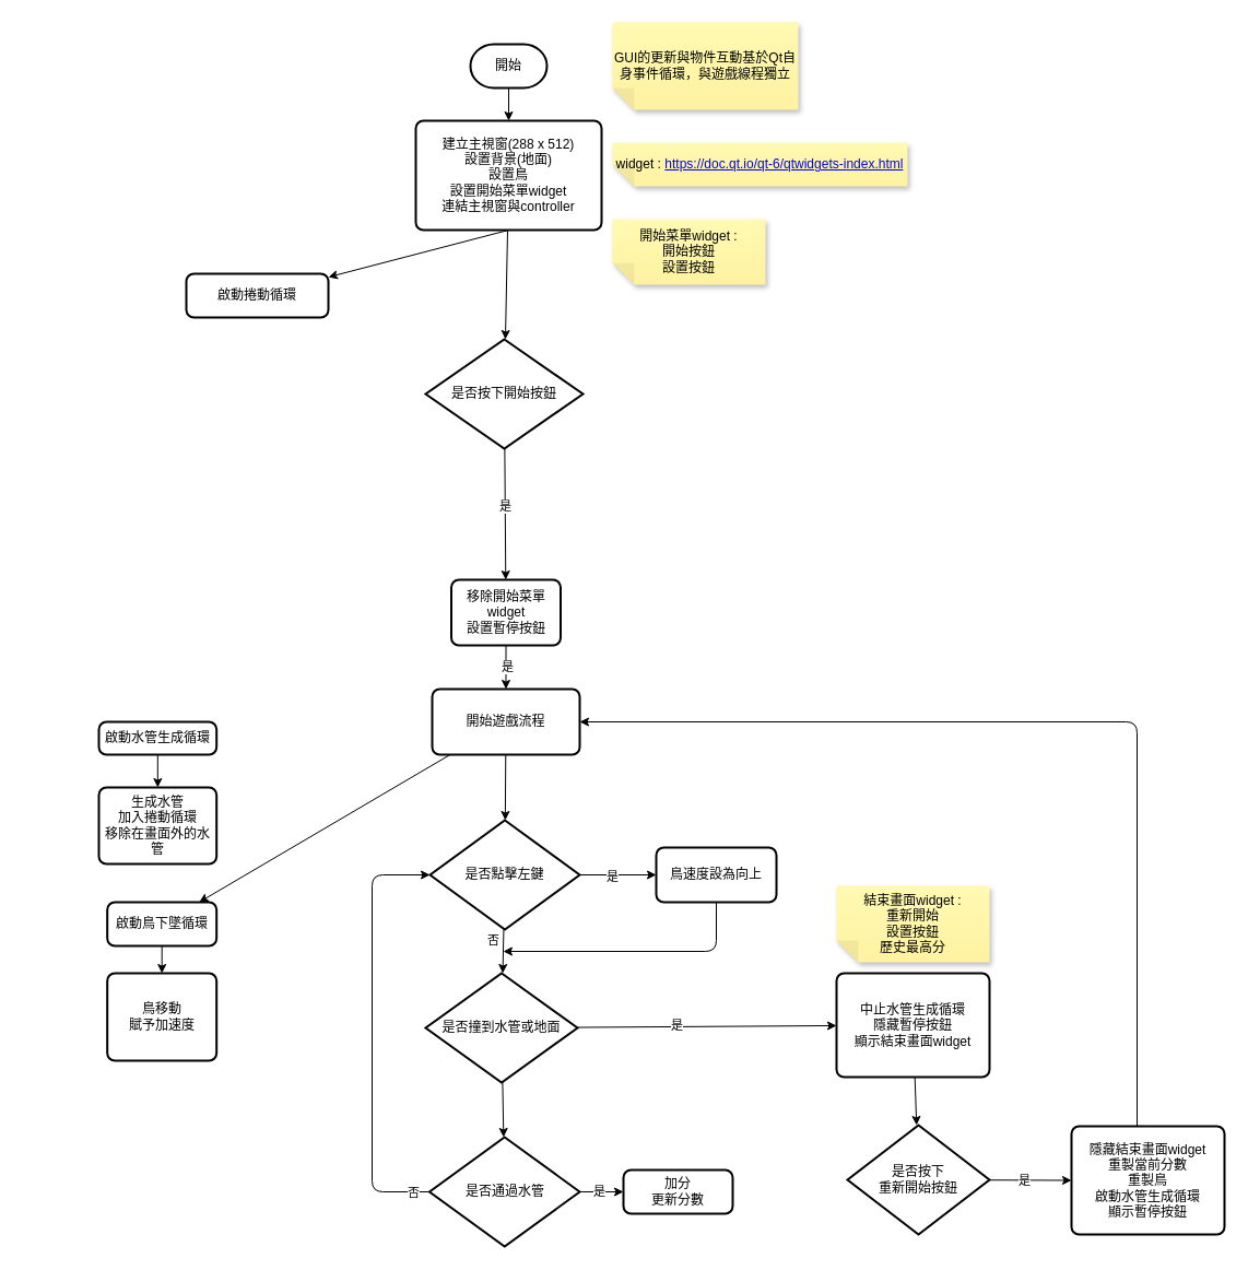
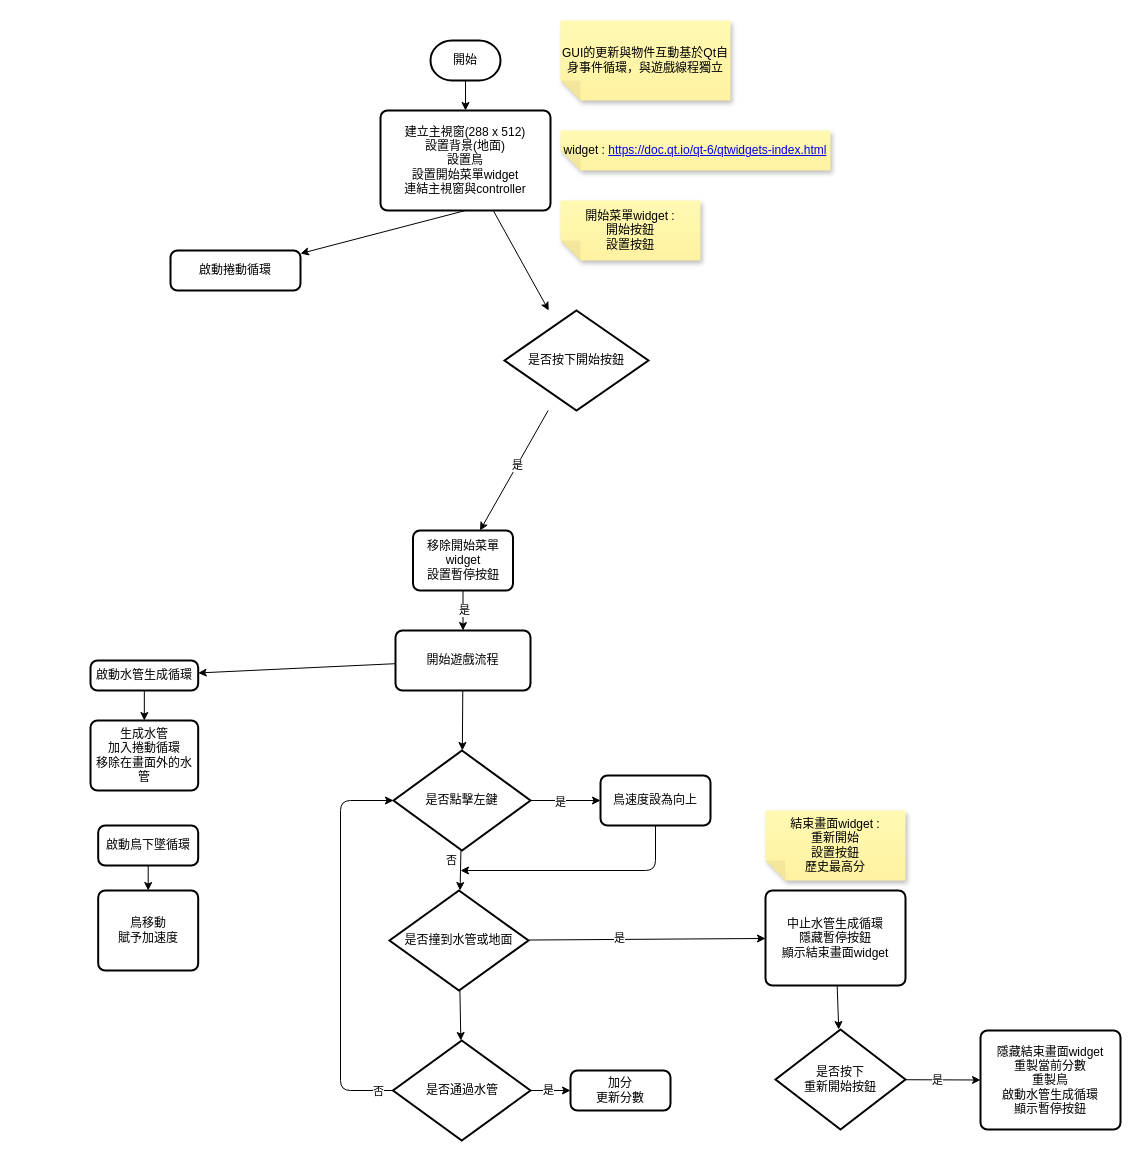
  <mxCell id="0" />
  <mxCell id="1" parent="0" />
  <mxCell id="2" style="edgeStyle=none;html=1;exitX=0.5;exitY=1;exitDx=0;exitDy=0;exitPerimeter=0;" parent="1" source="3" target="6" edge="1"><mxGeometry relative="1" as="geometry" /></mxCell>
  <mxCell id="3" value="開始" style="strokeWidth=2;html=1;shape=mxgraph.flowchart.terminator;whiteSpace=wrap;" parent="1" vertex="1"><mxGeometry x="430" y="40" width="70" height="40" as="geometry" /></mxCell>
  <mxCell id="4" style="edgeStyle=none;html=1;exitX=0.5;exitY=1;exitDx=0;exitDy=0;" parent="1" source="6" target="38" edge="1"><mxGeometry relative="1" as="geometry" /></mxCell>
  <mxCell id="5" style="edgeStyle=none;html=1;" edge="1" parent="1" source="6" target="9"><mxGeometry relative="1" as="geometry" /></mxCell>
  <mxCell id="6" value="建立主視窗(288 x 512)&lt;div&gt;&lt;font color=&quot;#000000&quot;&gt;設置背景(地面)&lt;/font&gt;&lt;/div&gt;&lt;div&gt;&lt;font color=&quot;#000000&quot;&gt;設置鳥&lt;/font&gt;&lt;/div&gt;&lt;div&gt;&lt;font color=&quot;#000000&quot;&gt;設置開始菜單widget&lt;/font&gt;&lt;/div&gt;&lt;div&gt;連結主視窗與controller&lt;/div&gt;" style="rounded=1;whiteSpace=wrap;html=1;absoluteArcSize=1;arcSize=14;strokeWidth=2;" parent="1" vertex="1"><mxGeometry x="380" y="110" width="170" height="100" as="geometry" /></mxCell>
  <mxCell id="7" style="edgeStyle=none;html=1;" parent="1" source="9" target="46" edge="1"><mxGeometry relative="1" as="geometry" /></mxCell>
  <mxCell id="8" value="是" style="edgeLabel;html=1;align=center;verticalAlign=middle;resizable=0;points=[];" parent="7" vertex="1" connectable="0"><mxGeometry x="-0.1" y="3" relative="1" as="geometry"><mxPoint x="-3" y="-1" as="offset" /></mxGeometry></mxCell>
- <mxCell id="9" value="是否按下開始按鈕" style="strokeWidth=2;html=1;shape=mxgraph.flowchart.decision;whiteSpace=wrap;" parent="1" vertex="1"><mxGeometry x="389" y="310" width="144" height="100" as="geometry" /></mxCell>
+ <mxCell id="9" value="是否按下開始按鈕" style="strokeWidth=2;html=1;shape=mxgraph.flowchart.decision;whiteSpace=wrap;" parent="1" vertex="1"><mxGeometry x="504" y="310" width="144" height="100" as="geometry" /></mxCell>
  <mxCell id="10" value="GUI的更新與物件互動基於Qt自身事件循環，與遊戲線程獨立" style="shape=note;whiteSpace=wrap;html=1;backgroundOutline=1;fontColor=#000000;darkOpacity=0.05;fillColor=#FFF9B2;strokeColor=none;fillStyle=solid;direction=west;gradientDirection=north;gradientColor=#FFF2A1;shadow=1;size=20;pointerEvents=1;" parent="1" vertex="1"><mxGeometry x="560" y="20" width="170" height="80" as="geometry" /></mxCell>
+ <mxCell id="11" style="edgeStyle=none;html=1;" parent="1" source="14" target="51" edge="1"><mxGeometry relative="1" as="geometry" /></mxCell>
  <mxCell id="12" style="edgeStyle=none;html=1;" parent="1" source="14" target="20" edge="1"><mxGeometry relative="1" as="geometry" /></mxCell>
- <mxCell id="13" style="edgeStyle=none;html=1;" parent="1" source="14" target="48" edge="1"><mxGeometry relative="1" as="geometry" /></mxCell>
  <mxCell id="14" value="開始遊戲流程" style="rounded=1;whiteSpace=wrap;html=1;absoluteArcSize=1;arcSize=14;strokeWidth=2;" parent="1" vertex="1"><mxGeometry x="395" y="630" width="135" height="60" as="geometry" /></mxCell>
  <mxCell id="15" value="widget :&amp;nbsp;&lt;a href=&quot;https://doc.qt.io/qt-6/qtwidgets-index.html&quot;&gt;https://doc.qt.io/qt-6/qtwidgets-index.html&lt;/a&gt;" style="shape=note;whiteSpace=wrap;html=1;backgroundOutline=1;fontColor=#000000;darkOpacity=0.05;fillColor=#FFF9B2;strokeColor=none;fillStyle=solid;direction=west;gradientDirection=north;gradientColor=#FFF2A1;shadow=1;size=20;pointerEvents=1;" parent="1" vertex="1"><mxGeometry x="560" y="130" width="270" height="40" as="geometry" /></mxCell>
  <mxCell id="16" style="edgeStyle=none;html=1;" parent="1" source="20" target="22" edge="1"><mxGeometry relative="1" as="geometry" /></mxCell>
  <mxCell id="17" value="是" style="edgeLabel;html=1;align=center;verticalAlign=middle;resizable=0;points=[];" parent="16" vertex="1" connectable="0"><mxGeometry x="-0.159" y="-1" relative="1" as="geometry"><mxPoint as="offset" /></mxGeometry></mxCell>
  <mxCell id="18" style="edgeStyle=none;html=1;" parent="1" source="20" target="26" edge="1"><mxGeometry relative="1" as="geometry"><mxPoint x="460" y="890" as="targetPoint" /></mxGeometry></mxCell>
  <mxCell id="19" value="否" style="edgeLabel;html=1;align=center;verticalAlign=middle;resizable=0;points=[];" parent="18" vertex="1" connectable="0"><mxGeometry x="-0.397" y="-3" relative="1" as="geometry"><mxPoint x="-7" y="-2" as="offset" /></mxGeometry></mxCell>
  <mxCell id="20" value="是否點擊左鍵" style="strokeWidth=2;html=1;shape=mxgraph.flowchart.decision;whiteSpace=wrap;" parent="1" vertex="1"><mxGeometry x="393" y="750" width="137" height="100" as="geometry" /></mxCell>
  <mxCell id="21" style="edgeStyle=none;html=1;" parent="1" source="22" edge="1"><mxGeometry relative="1" as="geometry"><mxPoint x="460" y="870" as="targetPoint" /><Array as="points"><mxPoint x="655" y="870" /></Array></mxGeometry></mxCell>
  <mxCell id="22" value="鳥&lt;span style=&quot;background-color: transparent;&quot;&gt;速度設為向上&lt;/span&gt;" style="rounded=1;whiteSpace=wrap;html=1;absoluteArcSize=1;arcSize=14;strokeWidth=2;" parent="1" vertex="1"><mxGeometry x="600" y="775" width="110" height="50" as="geometry" /></mxCell>
  <mxCell id="23" style="edgeStyle=none;html=1;" parent="1" source="26" target="28" edge="1"><mxGeometry relative="1" as="geometry" /></mxCell>
  <mxCell id="24" value="是" style="edgeLabel;html=1;align=center;verticalAlign=middle;resizable=0;points=[];" parent="23" vertex="1" connectable="0"><mxGeometry x="-0.412" y="4" relative="1" as="geometry"><mxPoint x="21" y="2" as="offset" /></mxGeometry></mxCell>
  <mxCell id="25" style="edgeStyle=none;html=1;" parent="1" source="26" target="33" edge="1"><mxGeometry relative="1" as="geometry" /></mxCell>
  <mxCell id="26" value="是否撞到水管或地面" style="strokeWidth=2;html=1;shape=mxgraph.flowchart.decision;whiteSpace=wrap;" parent="1" vertex="1"><mxGeometry x="389" y="890" width="139" height="100" as="geometry" /></mxCell>
  <mxCell id="27" style="edgeStyle=none;html=1;" parent="1" source="28" target="41" edge="1"><mxGeometry relative="1" as="geometry" /></mxCell>
  <mxCell id="28" value="中止水管生成循環&lt;div&gt;&lt;div&gt;&lt;font color=&quot;#000000&quot;&gt;隱藏暫停按鈕&lt;br&gt;&lt;/font&gt;&lt;div&gt;顯示結束畫面widget&lt;/div&gt;&lt;/div&gt;&lt;/div&gt;" style="rounded=1;whiteSpace=wrap;html=1;absoluteArcSize=1;arcSize=14;strokeWidth=2;" parent="1" vertex="1"><mxGeometry x="765" y="890" width="140" height="95" as="geometry" /></mxCell>
  <mxCell id="29" style="edgeStyle=none;html=1;" parent="1" source="33" target="34" edge="1"><mxGeometry relative="1" as="geometry" /></mxCell>
  <mxCell id="30" value="是" style="edgeLabel;html=1;align=center;verticalAlign=middle;resizable=0;points=[];" parent="29" vertex="1" connectable="0"><mxGeometry x="0.097" y="1" relative="1" as="geometry"><mxPoint x="-5" as="offset" /></mxGeometry></mxCell>
  <mxCell id="31" style="edgeStyle=elbowEdgeStyle;html=1;" parent="1" source="33" target="20" edge="1"><mxGeometry relative="1" as="geometry"><Array as="points"><mxPoint x="340" y="990" /></Array></mxGeometry></mxCell>
  <mxCell id="32" value="否" style="edgeLabel;html=1;align=center;verticalAlign=middle;resizable=0;points=[];" parent="31" vertex="1" connectable="0"><mxGeometry x="-0.926" relative="1" as="geometry"><mxPoint as="offset" /></mxGeometry></mxCell>
  <mxCell id="33" value="是否通過水管" style="strokeWidth=2;html=1;shape=mxgraph.flowchart.decision;whiteSpace=wrap;" parent="1" vertex="1"><mxGeometry x="392.5" y="1040" width="137.5" height="100" as="geometry" /></mxCell>
  <mxCell id="34" value="加分&lt;div&gt;更新分數&lt;/div&gt;" style="rounded=1;whiteSpace=wrap;html=1;absoluteArcSize=1;arcSize=14;strokeWidth=2;" parent="1" vertex="1"><mxGeometry x="570" y="1070" width="100" height="40" as="geometry" /></mxCell>
  <mxCell id="35" value="開始菜單widget :&lt;div&gt;開始按鈕&lt;/div&gt;&lt;div&gt;設置按鈕&lt;/div&gt;" style="shape=note;whiteSpace=wrap;html=1;backgroundOutline=1;fontColor=#000000;darkOpacity=0.05;fillColor=#FFF9B2;strokeColor=none;fillStyle=solid;direction=west;gradientDirection=north;gradientColor=#FFF2A1;shadow=1;size=20;pointerEvents=1;" parent="1" vertex="1"><mxGeometry x="560" y="200" width="140" height="60" as="geometry" /></mxCell>
  <mxCell id="36" value="結束畫面widget :&lt;div&gt;重新開始&lt;/div&gt;&lt;div&gt;設置按鈕&lt;/div&gt;&lt;div&gt;歷史最高分&lt;/div&gt;" style="shape=note;whiteSpace=wrap;html=1;backgroundOutline=1;fontColor=#000000;darkOpacity=0.05;fillColor=#FFF9B2;strokeColor=none;fillStyle=solid;direction=west;gradientDirection=north;gradientColor=#FFF2A1;shadow=1;size=20;pointerEvents=1;" parent="1" vertex="1"><mxGeometry x="765" y="810" width="140" height="70" as="geometry" /></mxCell>
  <mxCell id="37" value="" style="group" parent="1" vertex="1" connectable="0"><mxGeometry x="20" y="250" width="297.5" height="120" as="geometry" /></mxCell>
  <mxCell id="38" value="啟動&lt;span style=&quot;background-color: transparent;&quot;&gt;捲動循環&lt;/span&gt;" style="rounded=1;whiteSpace=wrap;html=1;absoluteArcSize=1;arcSize=14;strokeWidth=2;" parent="37" vertex="1"><mxGeometry x="150" width="130" height="40" as="geometry" /></mxCell>
  <mxCell id="39" style="edgeStyle=none;html=1;entryX=0;entryY=0.5;entryDx=0;entryDy=0;" parent="1" source="41" target="43" edge="1"><mxGeometry relative="1" as="geometry" /></mxCell>
  <mxCell id="40" value="是" style="edgeLabel;html=1;align=center;verticalAlign=middle;resizable=0;points=[];" parent="39" vertex="1" connectable="0"><mxGeometry x="0.018" y="-4" relative="1" as="geometry"><mxPoint x="-6" y="-4" as="offset" /></mxGeometry></mxCell>
  <mxCell id="41" value="是否按下&lt;div&gt;重新開始按鈕&lt;/div&gt;" style="strokeWidth=2;html=1;shape=mxgraph.flowchart.decision;whiteSpace=wrap;" parent="1" vertex="1"><mxGeometry x="775" y="1029" width="130" height="100" as="geometry" /></mxCell>
- <mxCell id="42" style="edgeStyle=elbowEdgeStyle;html=1;" parent="1" source="43" target="14" edge="1"><mxGeometry relative="1" as="geometry"><Array as="points"><mxPoint x="1040" y="760" /><mxPoint x="940" y="800" /><mxPoint x="970" y="800" /></Array></mxGeometry></mxCell>
  <mxCell id="43" value="隱藏結束畫面widget&lt;div&gt;重製當前分數&lt;/div&gt;&lt;div&gt;重製鳥&lt;/div&gt;&lt;div&gt;啟動水管生成循環&lt;/div&gt;&lt;div&gt;顯示暫停按鈕&lt;/div&gt;" style="rounded=1;whiteSpace=wrap;html=1;absoluteArcSize=1;arcSize=14;strokeWidth=2;" parent="1" vertex="1"><mxGeometry x="980" y="1030" width="140" height="99" as="geometry" /></mxCell>
  <mxCell id="44" style="edgeStyle=none;html=1;" parent="1" source="46" target="14" edge="1"><mxGeometry relative="1" as="geometry" /></mxCell>
  <mxCell id="45" value="是" style="edgeLabel;html=1;align=center;verticalAlign=middle;resizable=0;points=[];" parent="44" vertex="1" connectable="0"><mxGeometry x="-0.05" y="1" relative="1" as="geometry"><mxPoint as="offset" /></mxGeometry></mxCell>
  <mxCell id="46" value="&lt;span style=&quot;color: rgb(0, 0, 0);&quot;&gt;移除開始菜單widget&lt;/span&gt;&lt;div&gt;設置暫停按鈕&lt;/div&gt;" style="rounded=1;whiteSpace=wrap;html=1;absoluteArcSize=1;arcSize=14;strokeWidth=2;" parent="1" vertex="1"><mxGeometry x="412.5" y="530" width="100" height="60" as="geometry" /></mxCell>
  <mxCell id="47" style="edgeStyle=none;html=1;" parent="1" source="48" target="49" edge="1"><mxGeometry relative="1" as="geometry" /></mxCell>
  <mxCell id="48" value="啟動鳥下墜循環" style="rounded=1;whiteSpace=wrap;html=1;absoluteArcSize=1;arcSize=14;strokeWidth=2;" parent="1" vertex="1"><mxGeometry x="97.69" y="825" width="100" height="40" as="geometry" /></mxCell>
  <mxCell id="49" value="&lt;span style=&quot;color: rgb(0, 0, 0);&quot;&gt;鳥移動&lt;/span&gt;&lt;div&gt;賦予加速度&lt;/div&gt;" style="rounded=1;whiteSpace=wrap;html=1;absoluteArcSize=1;arcSize=14;strokeWidth=2;" parent="1" vertex="1"><mxGeometry x="97.69" y="890" width="100" height="80" as="geometry" /></mxCell>
  <mxCell id="50" style="edgeStyle=none;html=1;" parent="1" source="51" target="52" edge="1"><mxGeometry relative="1" as="geometry" /></mxCell>
  <mxCell id="51" value="啟動水管生成循環" style="rounded=1;whiteSpace=wrap;html=1;absoluteArcSize=1;arcSize=14;strokeWidth=2;" parent="1" vertex="1"><mxGeometry x="89.999" y="660" width="107.691" height="30" as="geometry" /></mxCell>
  <mxCell id="52" value="&lt;span style=&quot;color: rgb(0, 0, 0);&quot;&gt;生成水管&lt;/span&gt;&lt;div&gt;加入捲動循環&lt;/div&gt;&lt;div&gt;移除在畫面外的水管&lt;/div&gt;" style="rounded=1;whiteSpace=wrap;html=1;absoluteArcSize=1;arcSize=14;strokeWidth=2;" parent="1" vertex="1"><mxGeometry x="89.999" y="720" width="107.691" height="70" as="geometry" /></mxCell>
